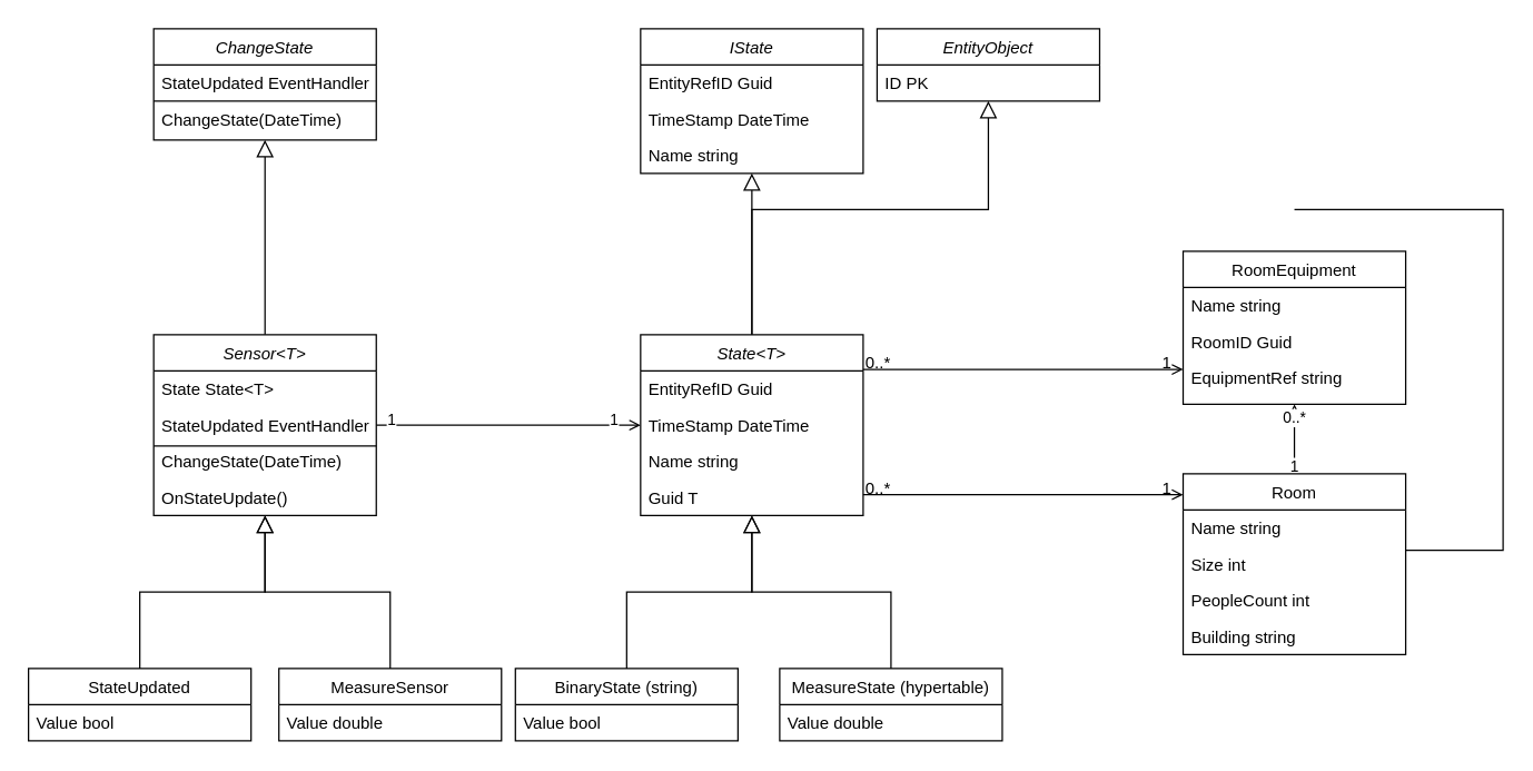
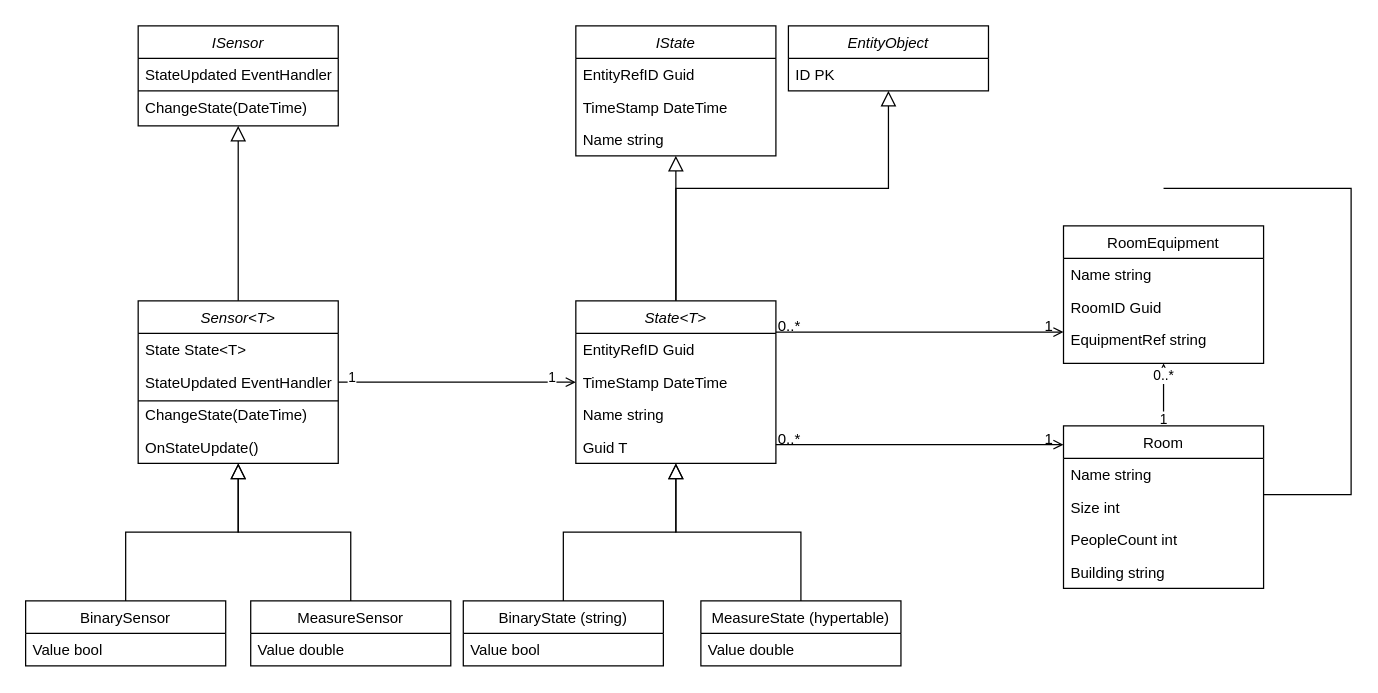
  <mxCell id="0" />
  <mxCell id="1" parent="0" />
  <mxCell id="2" value="State&lt;T&gt;" style="swimlane;fontStyle=2;align=center;verticalAlign=top;childLayout=stackLayout;horizontal=1;startSize=26;horizontalStack=0;resizeParent=1;resizeLast=0;collapsible=1;marginBottom=0;rounded=0;shadow=0;strokeWidth=1;" parent="1" vertex="1"><mxGeometry x="460" y="240" width="160" height="130" as="geometry"><mxRectangle x="230" y="140" width="160" height="26" as="alternateBounds" /></mxGeometry></mxCell>
  <mxCell id="3" value="EntityRefID Guid" style="text;align=left;verticalAlign=top;spacingLeft=4;spacingRight=4;overflow=hidden;rotatable=0;points=[[0,0.5],[1,0.5]];portConstraint=eastwest;rounded=0;shadow=0;html=0;" parent="2" vertex="1"><mxGeometry y="26" width="160" height="26" as="geometry" /></mxCell>
  <mxCell id="4" value="TimeStamp DateTime" style="text;align=left;verticalAlign=top;spacingLeft=4;spacingRight=4;overflow=hidden;rotatable=0;points=[[0,0.5],[1,0.5]];portConstraint=eastwest;rounded=0;shadow=0;html=0;" parent="2" vertex="1"><mxGeometry y="52" width="160" height="26" as="geometry" /></mxCell>
  <mxCell id="5" value="Name string" style="text;align=left;verticalAlign=top;spacingLeft=4;spacingRight=4;overflow=hidden;rotatable=0;points=[[0,0.5],[1,0.5]];portConstraint=eastwest;rounded=0;shadow=0;html=0;" parent="2" vertex="1"><mxGeometry y="78" width="160" height="26" as="geometry" /></mxCell>
  <mxCell id="6" value="Guid T" style="text;align=left;verticalAlign=top;spacingLeft=4;spacingRight=4;overflow=hidden;rotatable=0;points=[[0,0.5],[1,0.5]];portConstraint=eastwest;rounded=0;shadow=0;html=0;" parent="2" vertex="1"><mxGeometry y="104" width="160" height="26" as="geometry" /></mxCell>
  <mxCell id="7" value="BinaryState (string)" style="swimlane;fontStyle=0;align=center;verticalAlign=top;childLayout=stackLayout;horizontal=1;startSize=26;horizontalStack=0;resizeParent=1;resizeLast=0;collapsible=1;marginBottom=0;rounded=0;shadow=0;strokeWidth=1;" parent="1" vertex="1"><mxGeometry x="370" y="480" width="160" height="52" as="geometry"><mxRectangle x="130" y="380" width="160" height="26" as="alternateBounds" /></mxGeometry></mxCell>
  <mxCell id="8" value="Value bool" style="text;align=left;verticalAlign=top;spacingLeft=4;spacingRight=4;overflow=hidden;rotatable=0;points=[[0,0.5],[1,0.5]];portConstraint=eastwest;" parent="7" vertex="1"><mxGeometry y="26" width="160" height="26" as="geometry" /></mxCell>
  <mxCell id="9" value="" style="endArrow=block;endSize=10;endFill=0;shadow=0;strokeWidth=1;rounded=0;edgeStyle=elbowEdgeStyle;elbow=vertical;" parent="1" source="7" target="2" edge="1"><mxGeometry width="160" relative="1" as="geometry"><mxPoint x="440" y="323" as="sourcePoint" /><mxPoint x="440" y="323" as="targetPoint" /></mxGeometry></mxCell>
  <mxCell id="10" value="MeasureState (hypertable)" style="swimlane;fontStyle=0;align=center;verticalAlign=top;childLayout=stackLayout;horizontal=1;startSize=26;horizontalStack=0;resizeParent=1;resizeLast=0;collapsible=1;marginBottom=0;rounded=0;shadow=0;strokeWidth=1;" parent="1" vertex="1"><mxGeometry x="560" y="480" width="160" height="52" as="geometry"><mxRectangle x="340" y="380" width="170" height="26" as="alternateBounds" /></mxGeometry></mxCell>
  <mxCell id="11" value="Value double" style="text;align=left;verticalAlign=top;spacingLeft=4;spacingRight=4;overflow=hidden;rotatable=0;points=[[0,0.5],[1,0.5]];portConstraint=eastwest;" parent="10" vertex="1"><mxGeometry y="26" width="160" height="26" as="geometry" /></mxCell>
  <mxCell id="12" value="" style="endArrow=block;endSize=10;endFill=0;shadow=0;strokeWidth=1;rounded=0;edgeStyle=elbowEdgeStyle;elbow=vertical;" parent="1" source="10" target="2" edge="1"><mxGeometry width="160" relative="1" as="geometry"><mxPoint x="450" y="493" as="sourcePoint" /><mxPoint x="550" y="391" as="targetPoint" /></mxGeometry></mxCell>
  <mxCell id="13" value="RoomEquipment" style="swimlane;fontStyle=0;align=center;verticalAlign=top;childLayout=stackLayout;horizontal=1;startSize=26;horizontalStack=0;resizeParent=1;resizeLast=0;collapsible=1;marginBottom=0;rounded=0;shadow=0;strokeWidth=1;" parent="1" vertex="1"><mxGeometry x="850" y="180" width="160" height="110" as="geometry"><mxRectangle x="550" y="140" width="160" height="26" as="alternateBounds" /></mxGeometry></mxCell>
  <mxCell id="14" value="Name string" style="text;align=left;verticalAlign=top;spacingLeft=4;spacingRight=4;overflow=hidden;rotatable=0;points=[[0,0.5],[1,0.5]];portConstraint=eastwest;rounded=0;shadow=0;html=0;" parent="13" vertex="1"><mxGeometry y="26" width="160" height="26" as="geometry" /></mxCell>
  <mxCell id="15" value="RoomID Guid" style="text;align=left;verticalAlign=top;spacingLeft=4;spacingRight=4;overflow=hidden;rotatable=0;points=[[0,0.5],[1,0.5]];portConstraint=eastwest;rounded=0;shadow=0;html=0;" parent="13" vertex="1"><mxGeometry y="52" width="160" height="26" as="geometry" /></mxCell>
  <mxCell id="16" value="EquipmentRef string" style="text;align=left;verticalAlign=top;spacingLeft=4;spacingRight=4;overflow=hidden;rotatable=0;points=[[0,0.5],[1,0.5]];portConstraint=eastwest;rounded=0;shadow=0;html=0;" parent="13" vertex="1"><mxGeometry y="78" width="160" height="26" as="geometry" /></mxCell>
  <mxCell id="17" value="" style="endArrow=open;shadow=0;strokeWidth=1;rounded=0;endFill=0;edgeStyle=elbowEdgeStyle;elbow=vertical;" parent="1" source="2" target="13" edge="1"><mxGeometry x="0.5" y="41" relative="1" as="geometry"><mxPoint x="720" y="232" as="sourcePoint" /><mxPoint x="880" y="232" as="targetPoint" /><mxPoint x="-40" y="32" as="offset" /></mxGeometry></mxCell>
  <mxCell id="18" value="0..*" style="resizable=0;align=left;verticalAlign=bottom;labelBackgroundColor=none;fontSize=12;" parent="17" connectable="0" vertex="1"><mxGeometry x="-1" relative="1" as="geometry"><mxPoint y="4" as="offset" /></mxGeometry></mxCell>
  <mxCell id="19" value="1" style="resizable=0;align=right;verticalAlign=bottom;labelBackgroundColor=none;fontSize=12;" parent="17" connectable="0" vertex="1"><mxGeometry x="1" relative="1" as="geometry"><mxPoint x="-7" y="4" as="offset" /></mxGeometry></mxCell>
  <mxCell id="20" style="edgeStyle=orthogonalEdgeStyle;rounded=0;orthogonalLoop=1;jettySize=auto;html=1;endArrow=classic;endFill=0;" parent="1" source="23" target="13" edge="1"><mxGeometry relative="1" as="geometry"><mxPoint x="930" y="290" as="targetPoint" /></mxGeometry></mxCell>
  <mxCell id="21" value="0..*" style="edgeLabel;html=1;align=center;verticalAlign=middle;resizable=0;points=[];" parent="20" vertex="1" connectable="0"><mxGeometry x="0.75" y="1" relative="1" as="geometry"><mxPoint y="3" as="offset" /></mxGeometry></mxCell>
  <mxCell id="22" value="1" style="edgeLabel;html=1;align=center;verticalAlign=middle;resizable=0;points=[];" parent="20" vertex="1" connectable="0"><mxGeometry x="-0.317" y="1" relative="1" as="geometry"><mxPoint y="11" as="offset" /></mxGeometry></mxCell>
  <mxCell id="23" value="Room" style="swimlane;fontStyle=0;align=center;verticalAlign=top;childLayout=stackLayout;horizontal=1;startSize=26;horizontalStack=0;resizeParent=1;resizeLast=0;collapsible=1;marginBottom=0;rounded=0;shadow=0;strokeWidth=1;" parent="1" vertex="1"><mxGeometry x="850" y="340" width="160" height="130" as="geometry"><mxRectangle x="550" y="140" width="160" height="26" as="alternateBounds" /></mxGeometry></mxCell>
  <mxCell id="24" value="Name string" style="text;align=left;verticalAlign=top;spacingLeft=4;spacingRight=4;overflow=hidden;rotatable=0;points=[[0,0.5],[1,0.5]];portConstraint=eastwest;rounded=0;shadow=0;html=0;" parent="23" vertex="1"><mxGeometry y="26" width="160" height="26" as="geometry" /></mxCell>
  <mxCell id="25" value="Size int" style="text;align=left;verticalAlign=top;spacingLeft=4;spacingRight=4;overflow=hidden;rotatable=0;points=[[0,0.5],[1,0.5]];portConstraint=eastwest;rounded=0;shadow=0;html=0;" parent="23" vertex="1"><mxGeometry y="52" width="160" height="26" as="geometry" /></mxCell>
  <mxCell id="26" value="PeopleCount int" style="text;align=left;verticalAlign=top;spacingLeft=4;spacingRight=4;overflow=hidden;rotatable=0;points=[[0,0.5],[1,0.5]];portConstraint=eastwest;rounded=0;shadow=0;html=0;" parent="23" vertex="1"><mxGeometry y="78" width="160" height="26" as="geometry" /></mxCell>
  <mxCell id="27" value="Building string" style="text;align=left;verticalAlign=top;spacingLeft=4;spacingRight=4;overflow=hidden;rotatable=0;points=[[0,0.5],[1,0.5]];portConstraint=eastwest;rounded=0;shadow=0;html=0;" parent="23" vertex="1"><mxGeometry y="104" width="160" height="26" as="geometry" /></mxCell>
  <mxCell id="28" value="" style="endArrow=open;shadow=0;strokeWidth=1;rounded=0;endFill=0;edgeStyle=elbowEdgeStyle;elbow=vertical;" parent="1" source="2" target="23" edge="1"><mxGeometry x="0.5" y="41" relative="1" as="geometry"><mxPoint x="720" y="260" as="sourcePoint" /><mxPoint x="910" y="260" as="targetPoint" /><mxPoint x="-40" y="32" as="offset" /></mxGeometry></mxCell>
  <mxCell id="29" value="0..*" style="resizable=0;align=left;verticalAlign=bottom;labelBackgroundColor=none;fontSize=12;" parent="28" connectable="0" vertex="1"><mxGeometry x="-1" relative="1" as="geometry"><mxPoint y="4" as="offset" /></mxGeometry></mxCell>
  <mxCell id="30" value="1" style="resizable=0;align=right;verticalAlign=bottom;labelBackgroundColor=none;fontSize=12;" parent="28" connectable="0" vertex="1"><mxGeometry x="1" relative="1" as="geometry"><mxPoint x="-7" y="4" as="offset" /></mxGeometry></mxCell>
  <mxCell id="31" value="EntityObject" style="swimlane;fontStyle=2;align=center;verticalAlign=top;childLayout=stackLayout;horizontal=1;startSize=26;horizontalStack=0;resizeParent=1;resizeLast=0;collapsible=1;marginBottom=0;rounded=0;shadow=0;strokeWidth=1;" parent="1" vertex="1"><mxGeometry x="630" y="20" width="160" height="52" as="geometry"><mxRectangle x="230" y="140" width="160" height="26" as="alternateBounds" /></mxGeometry></mxCell>
  <mxCell id="32" value="ID PK" style="text;align=left;verticalAlign=top;spacingLeft=4;spacingRight=4;overflow=hidden;rotatable=0;points=[[0,0.5],[1,0.5]];portConstraint=eastwest;" parent="31" vertex="1"><mxGeometry y="26" width="160" height="26" as="geometry" /></mxCell>
  <mxCell id="33" value="" style="endArrow=block;endSize=10;endFill=0;shadow=0;strokeWidth=1;rounded=0;edgeStyle=elbowEdgeStyle;elbow=vertical;exitX=0.5;exitY=0;exitDx=0;exitDy=0;" parent="1" source="2" target="32" edge="1"><mxGeometry width="160" relative="1" as="geometry"><mxPoint x="710" y="148" as="sourcePoint" /><mxPoint x="430" y="80" as="targetPoint" /><Array as="points"><mxPoint x="710" y="150" /><mxPoint x="710" y="120" /><mxPoint x="710" y="130" /><mxPoint x="710" y="90" /><mxPoint x="710" y="110" /></Array></mxGeometry></mxCell>
  <mxCell id="34" style="edgeStyle=orthogonalEdgeStyle;rounded=0;orthogonalLoop=1;jettySize=auto;html=1;endArrow=none;endFill=0;" parent="1" source="23" edge="1"><mxGeometry relative="1" as="geometry"><mxPoint x="930" y="150" as="targetPoint" /><Array as="points"><mxPoint x="1080" y="395" /><mxPoint x="1080" y="150" /><mxPoint x="930" y="150" /></Array></mxGeometry></mxCell>
  <mxCell id="35" style="edgeStyle=orthogonalEdgeStyle;rounded=0;orthogonalLoop=1;jettySize=auto;html=1;entryX=0;entryY=0.5;entryDx=0;entryDy=0;endArrow=open;endFill=0;" edge="1" parent="1" source="38" target="4"><mxGeometry relative="1" as="geometry" /></mxCell>
  <mxCell id="36" value="1" style="edgeLabel;html=1;align=center;verticalAlign=middle;resizable=0;points=[];" vertex="1" connectable="0" parent="35"><mxGeometry x="-0.758" y="-2" relative="1" as="geometry"><mxPoint x="-13" y="-7" as="offset" /></mxGeometry></mxCell>
  <mxCell id="37" value="1" style="edgeLabel;html=1;align=center;verticalAlign=middle;resizable=0;points=[];" vertex="1" connectable="0" parent="35"><mxGeometry x="0.705" y="2" relative="1" as="geometry"><mxPoint x="8" y="-3" as="offset" /></mxGeometry></mxCell>
  <mxCell id="38" value="Sensor&lt;T&gt;" style="swimlane;fontStyle=2;align=center;verticalAlign=top;childLayout=stackLayout;horizontal=1;startSize=26;horizontalStack=0;resizeParent=1;resizeLast=0;collapsible=1;marginBottom=0;rounded=0;shadow=0;strokeWidth=1;" vertex="1" parent="1"><mxGeometry x="110" y="240" width="160" height="130" as="geometry"><mxRectangle x="230" y="140" width="160" height="26" as="alternateBounds" /></mxGeometry></mxCell>
  <mxCell id="39" value="State State&lt;T&gt;" style="text;align=left;verticalAlign=top;spacingLeft=4;spacingRight=4;overflow=hidden;rotatable=0;points=[[0,0.5],[1,0.5]];portConstraint=eastwest;rounded=0;shadow=0;html=0;" vertex="1" parent="38"><mxGeometry y="26" width="160" height="26" as="geometry" /></mxCell>
  <mxCell id="40" value="" style="endArrow=none;html=1;rounded=0;" edge="1" parent="38"><mxGeometry width="50" height="50" relative="1" as="geometry"><mxPoint y="80" as="sourcePoint" /><mxPoint x="160" y="80" as="targetPoint" /><Array as="points" /></mxGeometry></mxCell>
  <mxCell id="41" value="StateUpdated EventHandler" style="text;align=left;verticalAlign=top;spacingLeft=4;spacingRight=4;overflow=hidden;rotatable=0;points=[[0,0.5],[1,0.5]];portConstraint=eastwest;rounded=0;shadow=0;html=0;" vertex="1" parent="38"><mxGeometry y="52" width="160" height="26" as="geometry" /></mxCell>
  <mxCell id="42" value="ChangeState(DateTime)" style="text;align=left;verticalAlign=top;spacingLeft=4;spacingRight=4;overflow=hidden;rotatable=0;points=[[0,0.5],[1,0.5]];portConstraint=eastwest;rounded=0;shadow=0;html=0;" vertex="1" parent="38"><mxGeometry y="78" width="160" height="26" as="geometry" /></mxCell>
  <mxCell id="43" value="OnStateUpdate()" style="text;align=left;verticalAlign=top;spacingLeft=4;spacingRight=4;overflow=hidden;rotatable=0;points=[[0,0.5],[1,0.5]];portConstraint=eastwest;rounded=0;shadow=0;html=0;" vertex="1" parent="38"><mxGeometry y="104" width="160" height="26" as="geometry" /></mxCell>
- <mxCell id="44" value="StateUpdated" style="swimlane;fontStyle=0;align=center;verticalAlign=top;childLayout=stackLayout;horizontal=1;startSize=26;horizontalStack=0;resizeParent=1;resizeLast=0;collapsible=1;marginBottom=0;rounded=0;shadow=0;strokeWidth=1;" vertex="1" parent="1"><mxGeometry x="20" y="480" width="160" height="52" as="geometry"><mxRectangle x="130" y="380" width="160" height="26" as="alternateBounds" /></mxGeometry></mxCell>
+ <mxCell id="44" value="BinarySensor" style="swimlane;fontStyle=0;align=center;verticalAlign=top;childLayout=stackLayout;horizontal=1;startSize=26;horizontalStack=0;resizeParent=1;resizeLast=0;collapsible=1;marginBottom=0;rounded=0;shadow=0;strokeWidth=1;" vertex="1" parent="1"><mxGeometry x="20" y="480" width="160" height="52" as="geometry"><mxRectangle x="130" y="380" width="160" height="26" as="alternateBounds" /></mxGeometry></mxCell>
  <mxCell id="45" value="Value bool" style="text;align=left;verticalAlign=top;spacingLeft=4;spacingRight=4;overflow=hidden;rotatable=0;points=[[0,0.5],[1,0.5]];portConstraint=eastwest;" vertex="1" parent="44"><mxGeometry y="26" width="160" height="26" as="geometry" /></mxCell>
  <mxCell id="46" value="MeasureSensor" style="swimlane;fontStyle=0;align=center;verticalAlign=top;childLayout=stackLayout;horizontal=1;startSize=26;horizontalStack=0;resizeParent=1;resizeLast=0;collapsible=1;marginBottom=0;rounded=0;shadow=0;strokeWidth=1;" vertex="1" parent="1"><mxGeometry x="200" y="480" width="160" height="52" as="geometry"><mxRectangle x="340" y="380" width="170" height="26" as="alternateBounds" /></mxGeometry></mxCell>
  <mxCell id="47" value="Value double" style="text;align=left;verticalAlign=top;spacingLeft=4;spacingRight=4;overflow=hidden;rotatable=0;points=[[0,0.5],[1,0.5]];portConstraint=eastwest;" vertex="1" parent="46"><mxGeometry y="26" width="160" height="26" as="geometry" /></mxCell>
  <mxCell id="48" value="" style="endArrow=block;endSize=10;endFill=0;shadow=0;strokeWidth=1;rounded=0;edgeStyle=elbowEdgeStyle;elbow=vertical;" edge="1" parent="1" source="44" target="38"><mxGeometry width="160" relative="1" as="geometry"><mxPoint x="140" y="500" as="sourcePoint" /><mxPoint x="230" y="390" as="targetPoint" /></mxGeometry></mxCell>
  <mxCell id="49" value="" style="endArrow=block;endSize=10;endFill=0;shadow=0;strokeWidth=1;rounded=0;edgeStyle=elbowEdgeStyle;elbow=vertical;" edge="1" parent="1" source="46" target="38"><mxGeometry width="160" relative="1" as="geometry"><mxPoint x="330" y="500" as="sourcePoint" /><mxPoint x="230" y="390" as="targetPoint" /></mxGeometry></mxCell>
- <mxCell id="50" value="ChangeState" style="swimlane;fontStyle=2;align=center;verticalAlign=top;childLayout=stackLayout;horizontal=1;startSize=26;horizontalStack=0;resizeParent=1;resizeLast=0;collapsible=1;marginBottom=0;rounded=0;shadow=0;strokeWidth=1;" vertex="1" parent="1"><mxGeometry x="110" y="20" width="160" height="80" as="geometry"><mxRectangle x="230" y="140" width="160" height="26" as="alternateBounds" /></mxGeometry></mxCell>
+ <mxCell id="50" value="ISensor" style="swimlane;fontStyle=2;align=center;verticalAlign=top;childLayout=stackLayout;horizontal=1;startSize=26;horizontalStack=0;resizeParent=1;resizeLast=0;collapsible=1;marginBottom=0;rounded=0;shadow=0;strokeWidth=1;" vertex="1" parent="1"><mxGeometry x="110" y="20" width="160" height="80" as="geometry"><mxRectangle x="230" y="140" width="160" height="26" as="alternateBounds" /></mxGeometry></mxCell>
  <mxCell id="51" value="StateUpdated EventHandler" style="text;align=left;verticalAlign=top;spacingLeft=4;spacingRight=4;overflow=hidden;rotatable=0;points=[[0,0.5],[1,0.5]];portConstraint=eastwest;rounded=0;shadow=0;html=0;" vertex="1" parent="50"><mxGeometry y="26" width="160" height="26" as="geometry" /></mxCell>
  <mxCell id="52" value="" style="endArrow=none;html=1;rounded=0;" edge="1" parent="50"><mxGeometry width="50" height="50" relative="1" as="geometry"><mxPoint y="52" as="sourcePoint" /><mxPoint x="160" y="52" as="targetPoint" /><Array as="points"><mxPoint x="90" y="52" /></Array></mxGeometry></mxCell>
  <mxCell id="53" value="ChangeState(DateTime)" style="text;align=left;verticalAlign=top;spacingLeft=4;spacingRight=4;overflow=hidden;rotatable=0;points=[[0,0.5],[1,0.5]];portConstraint=eastwest;rounded=0;shadow=0;html=0;" vertex="1" parent="50"><mxGeometry y="52" width="160" height="26" as="geometry" /></mxCell>
  <mxCell id="54" value="" style="endArrow=block;endSize=10;endFill=0;shadow=0;strokeWidth=1;rounded=0;edgeStyle=elbowEdgeStyle;elbow=vertical;" edge="1" parent="1" source="38" target="50"><mxGeometry width="160" relative="1" as="geometry"><mxPoint x="390" y="280" as="sourcePoint" /><mxPoint x="300" y="170" as="targetPoint" /></mxGeometry></mxCell>
  <mxCell id="55" value="IState" style="swimlane;fontStyle=2;align=center;verticalAlign=top;childLayout=stackLayout;horizontal=1;startSize=26;horizontalStack=0;resizeParent=1;resizeLast=0;collapsible=1;marginBottom=0;rounded=0;shadow=0;strokeWidth=1;" vertex="1" parent="1"><mxGeometry x="460" y="20" width="160" height="104" as="geometry"><mxRectangle x="230" y="140" width="160" height="26" as="alternateBounds" /></mxGeometry></mxCell>
  <mxCell id="56" value="EntityRefID Guid" style="text;align=left;verticalAlign=top;spacingLeft=4;spacingRight=4;overflow=hidden;rotatable=0;points=[[0,0.5],[1,0.5]];portConstraint=eastwest;rounded=0;shadow=0;html=0;" vertex="1" parent="55"><mxGeometry y="26" width="160" height="26" as="geometry" /></mxCell>
  <mxCell id="57" value="TimeStamp DateTime" style="text;align=left;verticalAlign=top;spacingLeft=4;spacingRight=4;overflow=hidden;rotatable=0;points=[[0,0.5],[1,0.5]];portConstraint=eastwest;rounded=0;shadow=0;html=0;" vertex="1" parent="55"><mxGeometry y="52" width="160" height="26" as="geometry" /></mxCell>
  <mxCell id="58" value="Name string" style="text;align=left;verticalAlign=top;spacingLeft=4;spacingRight=4;overflow=hidden;rotatable=0;points=[[0,0.5],[1,0.5]];portConstraint=eastwest;rounded=0;shadow=0;html=0;" vertex="1" parent="55"><mxGeometry y="78" width="160" height="26" as="geometry" /></mxCell>
  <mxCell id="59" value="" style="endArrow=block;endSize=10;endFill=0;shadow=0;strokeWidth=1;rounded=0;edgeStyle=elbowEdgeStyle;elbow=vertical;" edge="1" parent="1" source="2" target="55"><mxGeometry width="160" relative="1" as="geometry"><mxPoint x="550" y="250" as="sourcePoint" /><mxPoint x="720" y="82" as="targetPoint" /><Array as="points"><mxPoint x="540" y="180" /><mxPoint x="420" y="150" /><mxPoint x="540" y="120" /><mxPoint x="530" y="120" /><mxPoint x="720" y="130" /><mxPoint x="720" y="140" /><mxPoint x="720" y="100" /><mxPoint x="720" y="120" /></Array></mxGeometry></mxCell>
